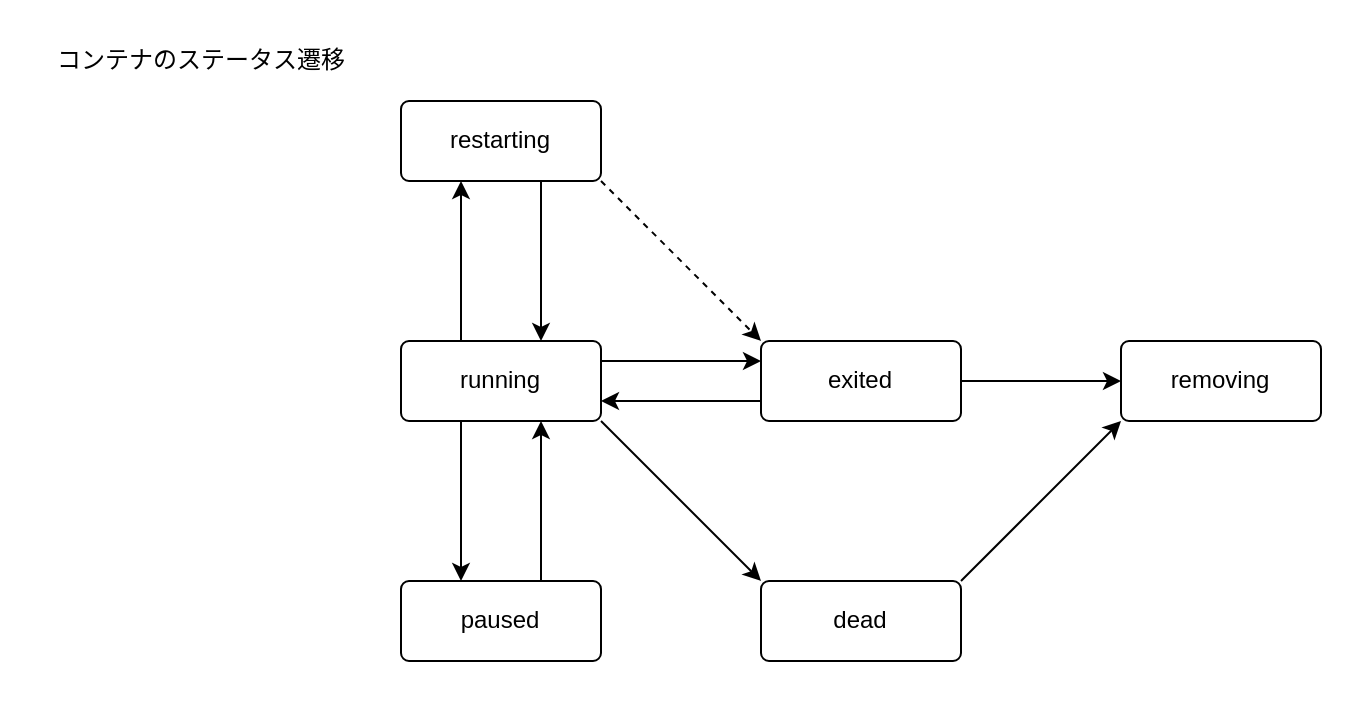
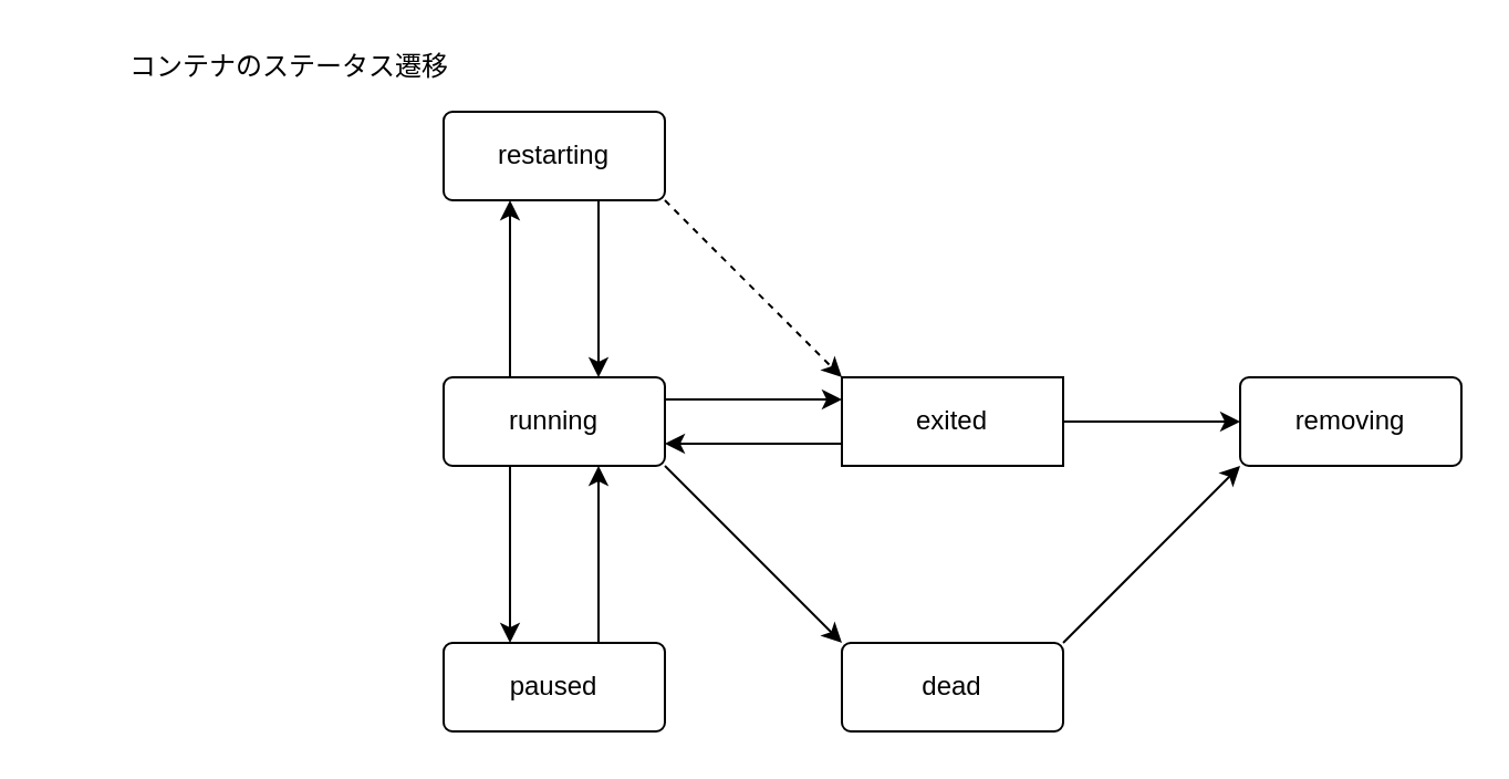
  <mxCell id="0" />
  <mxCell id="1" parent="0" />
  <mxCell id="2" value="" style="edgeStyle=orthogonalEdgeStyle;rounded=0;orthogonalLoop=1;jettySize=auto;html=1;" edge="1" parent="1" source="5" target="14"><mxGeometry relative="1" as="geometry"><Array as="points"><mxPoint x="230" y="130" /><mxPoint x="230" y="130" /></Array></mxGeometry></mxCell>
  <mxCell id="3" value="" style="edgeStyle=orthogonalEdgeStyle;rounded=0;orthogonalLoop=1;jettySize=auto;html=1;" edge="1" parent="1" source="5" target="12"><mxGeometry relative="1" as="geometry"><Array as="points"><mxPoint x="230" y="250" /><mxPoint x="230" y="250" /></Array></mxGeometry></mxCell>
  <mxCell id="4" value="" style="edgeStyle=orthogonalEdgeStyle;rounded=0;orthogonalLoop=1;jettySize=auto;html=1;" edge="1" parent="1" source="5" target="8"><mxGeometry relative="1" as="geometry"><Array as="points"><mxPoint x="330" y="180" /><mxPoint x="330" y="180" /></Array></mxGeometry></mxCell>
  <mxCell id="5" value="running" style="rounded=1;arcSize=10;whiteSpace=wrap;html=1;align=center;" vertex="1" parent="1"><mxGeometry x="200" y="170" width="100" height="40" as="geometry" /></mxCell>
  <mxCell id="6" value="" style="edgeStyle=orthogonalEdgeStyle;rounded=0;orthogonalLoop=1;jettySize=auto;html=1;" edge="1" parent="1" source="8" target="10"><mxGeometry relative="1" as="geometry" /></mxCell>
  <mxCell id="7" value="" style="edgeStyle=orthogonalEdgeStyle;rounded=0;orthogonalLoop=1;jettySize=auto;html=1;" edge="1" parent="1" source="8" target="5"><mxGeometry relative="1" as="geometry"><Array as="points"><mxPoint x="330" y="200" /><mxPoint x="330" y="200" /></Array></mxGeometry></mxCell>
- <mxCell id="8" value="exited" style="rounded=1;arcSize=10;whiteSpace=wrap;html=1;align=center;" vertex="1" parent="1"><mxGeometry x="380" y="170" width="100" height="40" as="geometry" /></mxCell>
+ <mxCell id="8" value="exited" style="arcSize=10;whiteSpace=wrap;html=1;align=center;rounded=0;" vertex="1" parent="1"><mxGeometry x="380" y="170" width="100" height="40" as="geometry" /></mxCell>
  <mxCell id="9" value="dead" style="rounded=1;arcSize=10;whiteSpace=wrap;html=1;align=center;" vertex="1" parent="1"><mxGeometry x="380" y="290" width="100" height="40" as="geometry" /></mxCell>
  <mxCell id="10" value="removing" style="rounded=1;arcSize=10;whiteSpace=wrap;html=1;align=center;" vertex="1" parent="1"><mxGeometry x="560" y="170" width="100" height="40" as="geometry" /></mxCell>
  <mxCell id="11" value="" style="edgeStyle=orthogonalEdgeStyle;rounded=0;orthogonalLoop=1;jettySize=auto;html=1;" edge="1" parent="1" source="12" target="5"><mxGeometry relative="1" as="geometry"><Array as="points"><mxPoint x="270" y="240" /><mxPoint x="270" y="240" /></Array></mxGeometry></mxCell>
  <mxCell id="12" value="paused" style="rounded=1;arcSize=10;whiteSpace=wrap;html=1;align=center;" vertex="1" parent="1"><mxGeometry x="200" y="290" width="100" height="40" as="geometry" /></mxCell>
  <mxCell id="13" value="" style="edgeStyle=orthogonalEdgeStyle;rounded=0;orthogonalLoop=1;jettySize=auto;html=1;" edge="1" parent="1" source="14" target="5"><mxGeometry relative="1" as="geometry"><Array as="points"><mxPoint x="270" y="140" /><mxPoint x="270" y="140" /></Array></mxGeometry></mxCell>
  <mxCell id="14" value="restarting" style="rounded=1;arcSize=10;whiteSpace=wrap;html=1;align=center;" vertex="1" parent="1"><mxGeometry x="200" y="50" width="100" height="40" as="geometry" /></mxCell>
  <mxCell id="15" value="" style="endArrow=classic;html=1;exitX=1;exitY=1;exitDx=0;exitDy=0;entryX=0;entryY=0;entryDx=0;entryDy=0;" edge="1" parent="1" source="5" target="9"><mxGeometry width="50" height="50" relative="1" as="geometry"><mxPoint x="340" y="230" as="sourcePoint" /><mxPoint x="390" y="180" as="targetPoint" /></mxGeometry></mxCell>
  <mxCell id="16" value="" style="endArrow=classic;html=1;exitX=1;exitY=0;exitDx=0;exitDy=0;entryX=0;entryY=1;entryDx=0;entryDy=0;" edge="1" parent="1" source="9" target="10"><mxGeometry width="50" height="50" relative="1" as="geometry"><mxPoint x="340" y="230" as="sourcePoint" /><mxPoint x="390" y="180" as="targetPoint" /></mxGeometry></mxCell>
  <mxCell id="17" value="" style="endArrow=classic;html=1;exitX=1;exitY=1;exitDx=0;exitDy=0;entryX=0;entryY=0;entryDx=0;entryDy=0;dashed=1;" edge="1" parent="1" source="14" target="8"><mxGeometry width="50" height="50" relative="1" as="geometry"><mxPoint x="340" y="230" as="sourcePoint" /><mxPoint x="390" y="180" as="targetPoint" /></mxGeometry></mxCell>
- <mxCell id="18" value="コンテナのステータス遷移" style="text;html=1;align=center;verticalAlign=middle;resizable=0;points=[];autosize=1;" vertex="1" parent="1"><mxGeometry x="20" y="20" width="160" height="20" as="geometry" /></mxCell>
+ <mxCell id="18" value="コンテナのステータス遷移" style="text;html=1;align=center;verticalAlign=middle;resizable=0;points=[];autosize=1;" vertex="1" parent="1"><mxGeometry x="50" y="20" width="160" height="20" as="geometry" /></mxCell>
